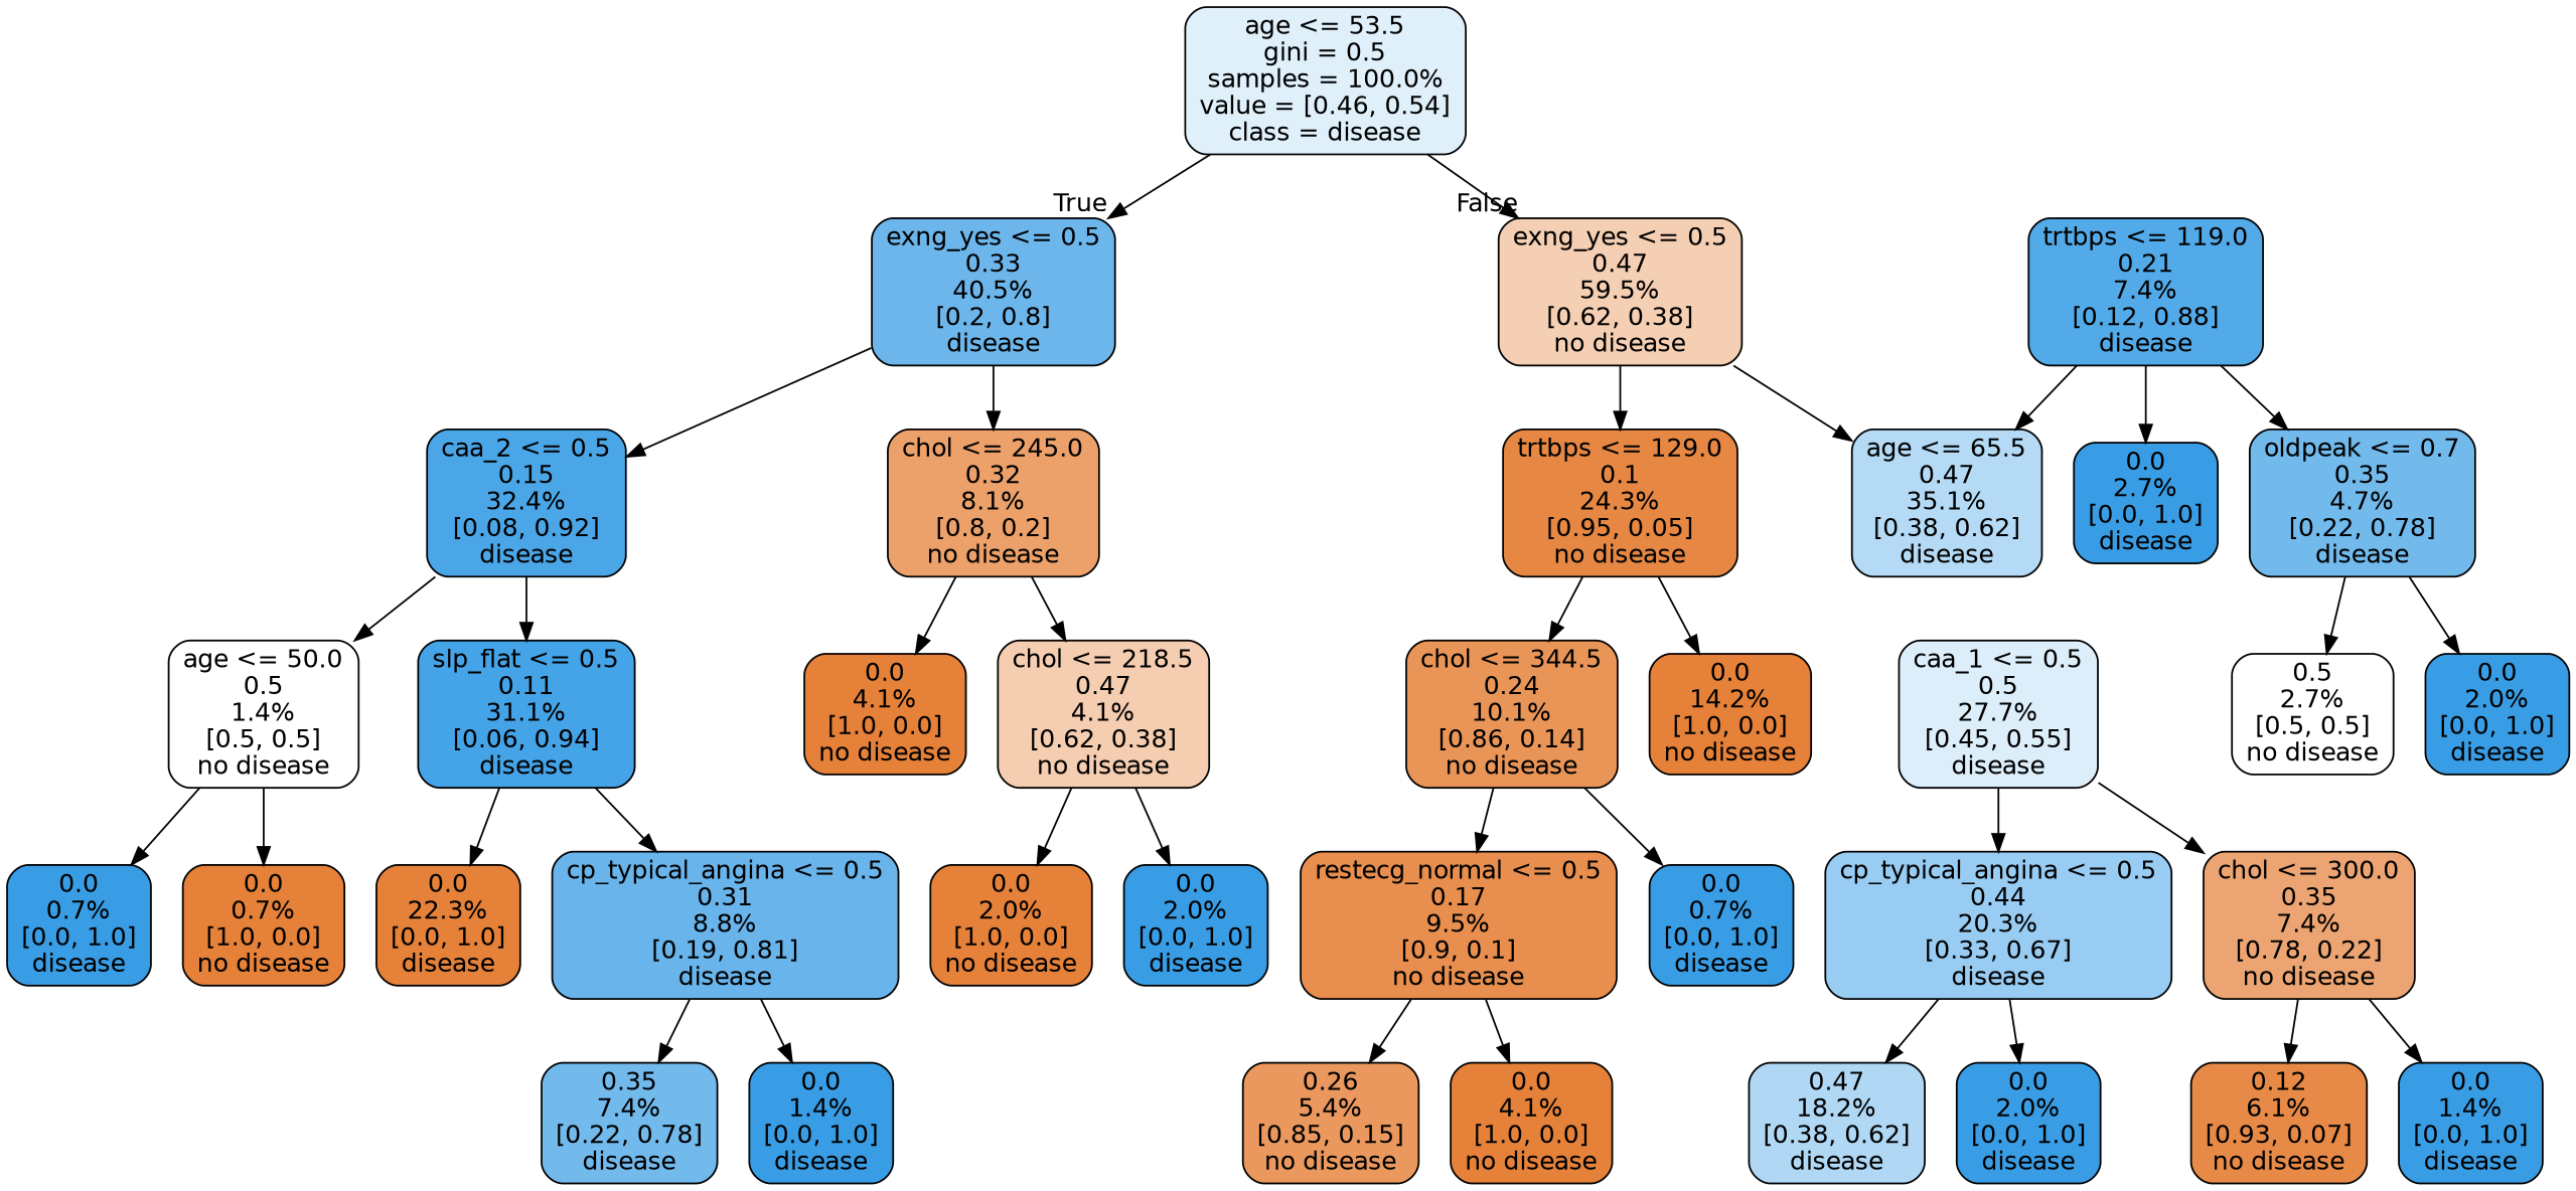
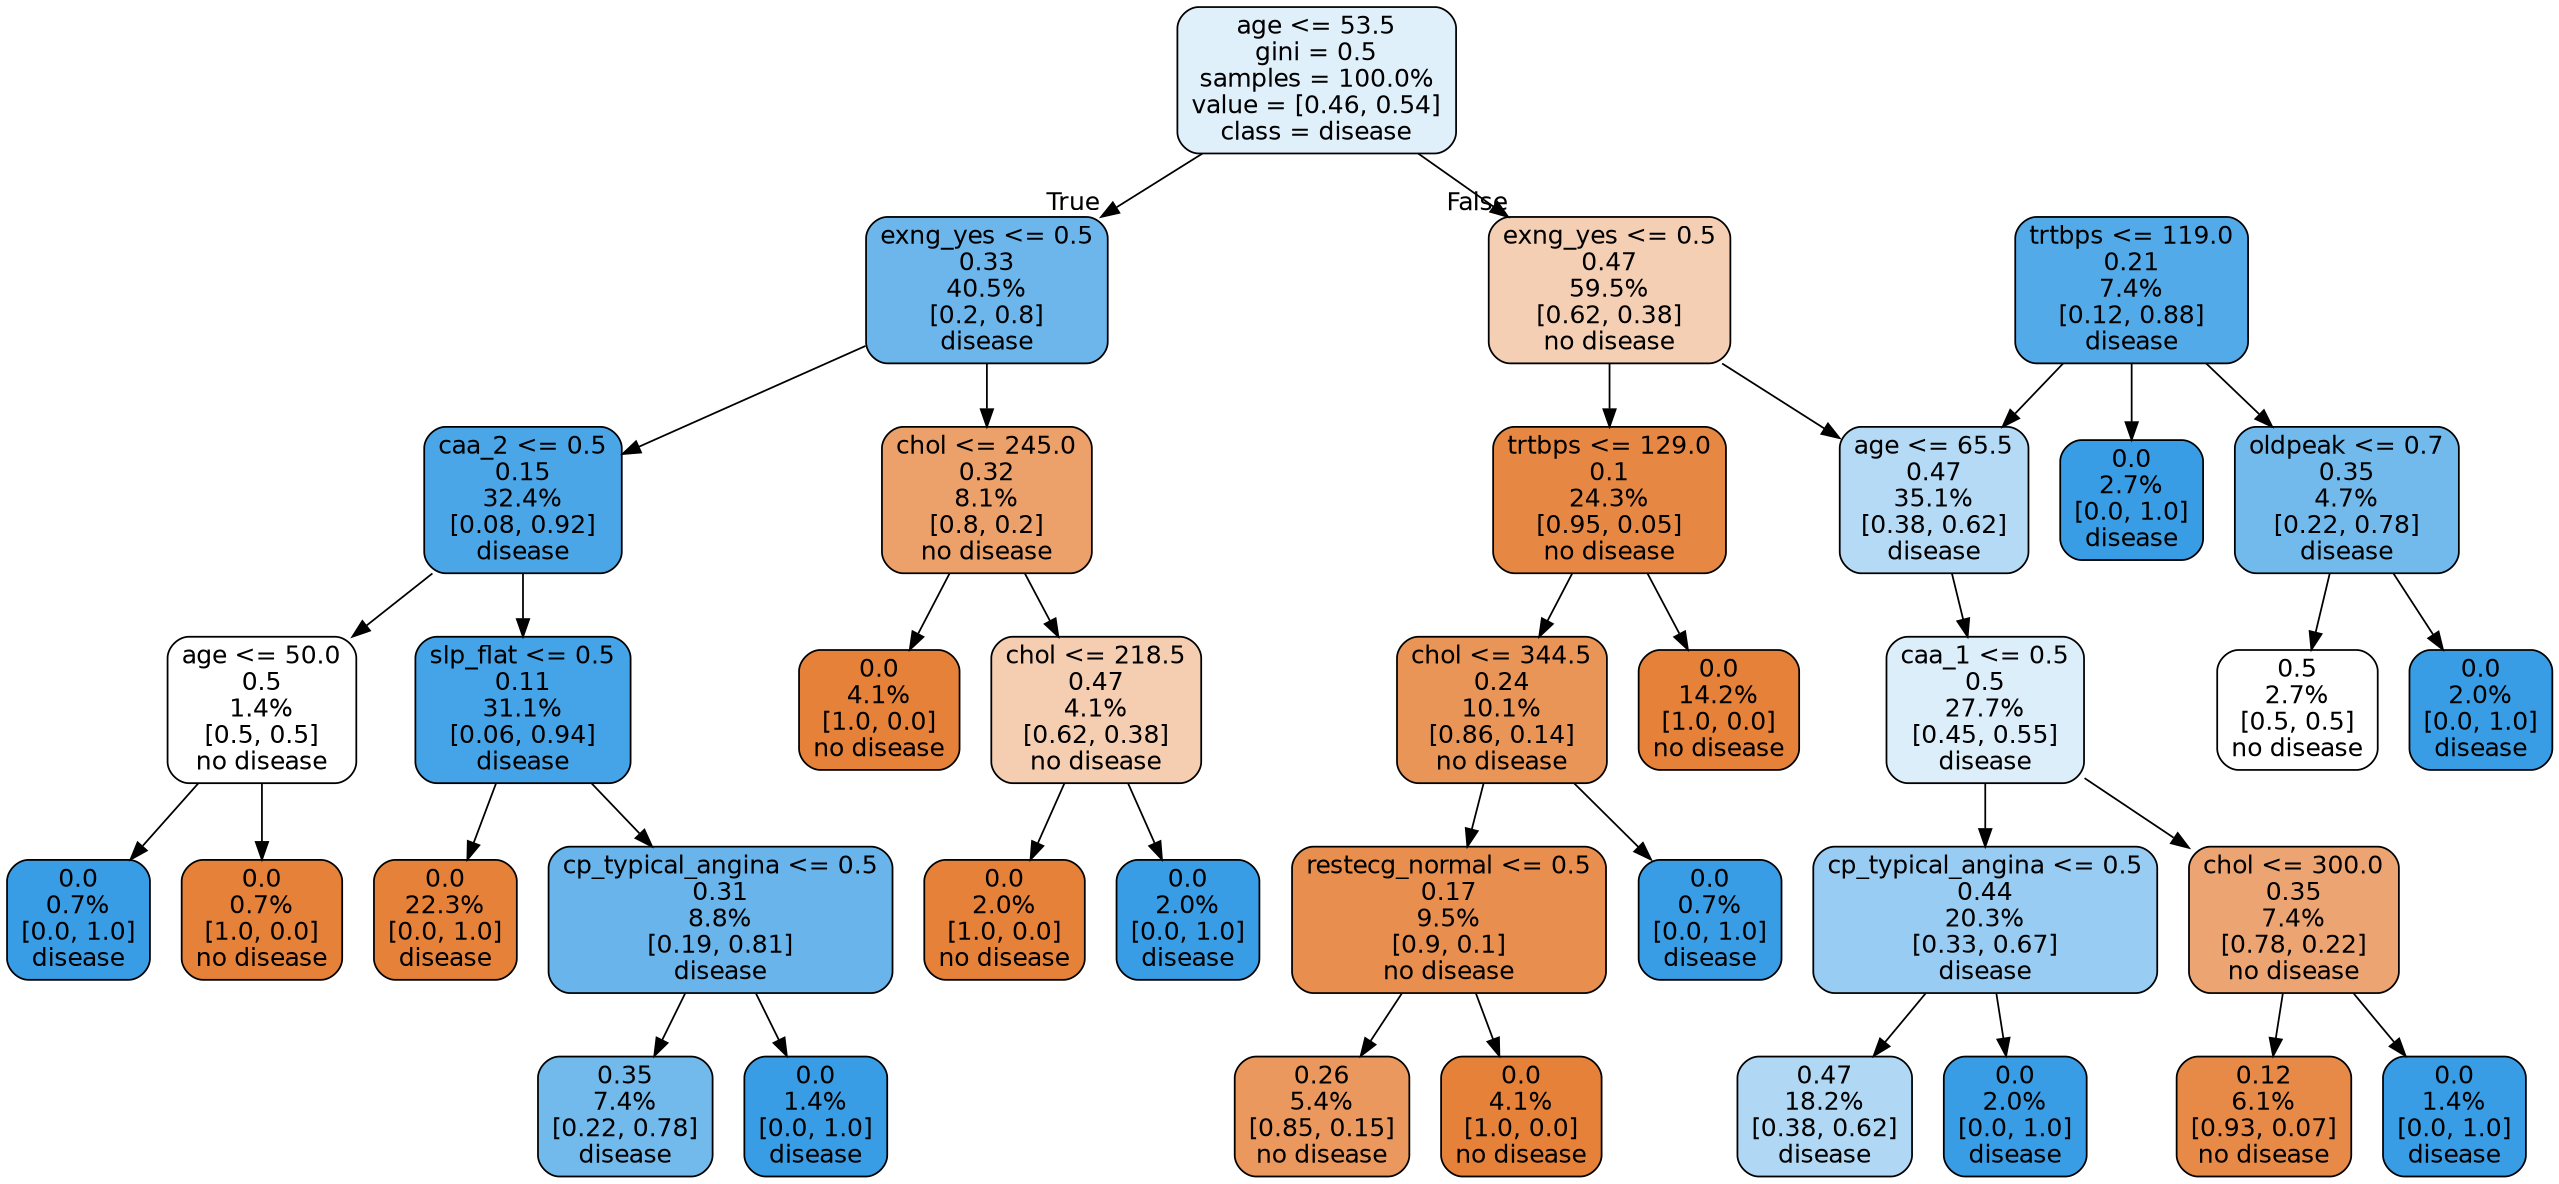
  digraph {
    node [color=black fillcolor="#399de5" fontname=helvetica shape=box style="filled, rounded"]
    edge [fontname=helvetica]
    n1 [fillcolor="#e0f0fb" label="age <= 53.5\ngini = 0.5\nsamples = 100.0%\nvalue = [0.46, 0.54]\nclass = disease"]
    n2 [fillcolor="#6cb6ec" label="exng_yes <= 0.5\n0.33\n40.5%\n[0.2, 0.8]\ndisease"]
    n3 [fillcolor="#f5cfb3" label="exng_yes <= 0.5\n0.47\n59.5%\n[0.62, 0.38]\nno disease"]
    n4 [fillcolor="#4ba6e7" label="caa_2 <= 0.5\n0.15\n32.4%\n[0.08, 0.92]\ndisease"]
    n5 [fillcolor="#eca06a" label="chol <= 245.0\n0.32\n8.1%\n[0.8, 0.2]\nno disease"]
    n6 [fillcolor="#b4daf5" label="age <= 65.5\n0.47\n35.1%\n[0.38, 0.62]\ndisease"]
    n7 [fillcolor="#e68844" label="trtbps <= 129.0\n0.1\n24.3%\n[0.95, 0.05]\nno disease"]
    n8 [fillcolor="#45a3e7" label="slp_flat <= 0.5\n0.11\n31.1%\n[0.06, 0.94]\ndisease"]
    n9 [fillcolor="#ffffff" label="age <= 50.0\n0.5\n1.4%\n[0.5, 0.5]\nno disease"]
    n10 [fillcolor="#f5cdb0" label="chol <= 218.5\n0.47\n4.1%\n[0.62, 0.38]\nno disease"]
    n11 [fillcolor="#e58139" label="0.0\n4.1%\n[1.0, 0.0]\nno disease"]
    n12 [fillcolor="#e58139" label="0.0\n22.3%\n[0.0, 1.0]\ndisease"]
    n13 [fillcolor="#68b4eb" label="cp_typical_angina <= 0.5\n0.31\n8.8%\n[0.19, 0.81]\ndisease"]
    n14 [label="0.0\n0.7%\n[0.0, 1.0]\ndisease"]
    n15 [fillcolor="#e58139" label="0.0\n0.7%\n[1.0, 0.0]\nno disease"]
    n16 [fillcolor="#72b9ec" label="0.35\n7.4%\n[0.22, 0.78]\ndisease"]
    n17 [label="0.0\n1.4%\n[0.0, 1.0]\ndisease"]
    n18 [fillcolor="#e58139" label="0.0\n2.0%\n[1.0, 0.0]\nno disease"]
    n19 [label="0.0\n2.0%\n[0.0, 1.0]\ndisease"]
    n20 [fillcolor="#ddeefb" label="caa_1 <= 0.5\n0.5\n27.7%\n[0.45, 0.55]\ndisease"]
    n21 [fillcolor="#e99558" label="chol <= 344.5\n0.24\n10.1%\n[0.86, 0.14]\nno disease"]
    n22 [fillcolor="#e58139" label="0.0\n14.2%\n[1.0, 0.0]\nno disease"]
    n23 [fillcolor="#99ccf2" label="cp_typical_angina <= 0.5\n0.44\n20.3%\n[0.33, 0.67]\ndisease"]
    n24 [fillcolor="#eca572" label="chol <= 300.0\n0.35\n7.4%\n[0.78, 0.22]\nno disease"]
    n25 [fillcolor="#53aae8" label="trtbps <= 119.0\n0.21\n7.4%\n[0.12, 0.88]\ndisease"]
    n26 [label="0.0\n2.7%\n[0.0, 1.0]\ndisease"]
    n27 [fillcolor="#72b9ec" label="oldpeak <= 0.7\n0.35\n4.7%\n[0.22, 0.78]\ndisease"]
    n28 [fillcolor="#b0d8f5" label="0.47\n18.2%\n[0.38, 0.62]\ndisease"]
    n29 [label="0.0\n2.0%\n[0.0, 1.0]\ndisease"]
    n30 [fillcolor="#e78a47" label="0.12\n6.1%\n[0.93, 0.07]\nno disease"]
    n31 [label="0.0\n1.4%\n[0.0, 1.0]\ndisease"]
    n32 [label="0.0\n2.0%\n[0.0, 1.0]\ndisease"]
    n33 [fillcolor="#ffffff" label="0.5\n2.7%\n[0.5, 0.5]\nno disease"]
    n34 [fillcolor="#e88e4e" label="restecg_normal <= 0.5\n0.17\n9.5%\n[0.9, 0.1]\nno disease"]
    n35 [label="0.0\n0.7%\n[0.0, 1.0]\ndisease"]
    n36 [fillcolor="#ea985d" label="0.26\n5.4%\n[0.85, 0.15]\nno disease"]
    n37 [fillcolor="#e58139" label="0.0\n4.1%\n[1.0, 0.0]\nno disease"]
    n1 -> n2 [headlabel=True labelangle=45 labeldistance=2.5]
    n1 -> n3 [headlabel=False labelangle=-45 labeldistance=2.5]
    n2 -> n4
    n2 -> n5
    n3 -> n6
    n3 -> n7
    n4 -> n8
    n4 -> n9
    n5 -> n10
    n5 -> n11
+   n6 -> n20
    n7 -> n21
    n7 -> n22
    n8 -> n12
    n8 -> n13
    n9 -> n14
    n9 -> n15
    n10 -> n18
    n10 -> n19
    n13 -> n16
    n13 -> n17
    n20 -> n23
    n20 -> n24
    n21 -> n34
    n21 -> n35
    n23 -> n28
    n23 -> n29
    n24 -> n30
    n24 -> n31
    n25 -> n6
    n25 -> n26
    n25 -> n27
    n27 -> n32
    n27 -> n33
    n34 -> n36
    n34 -> n37
  }
